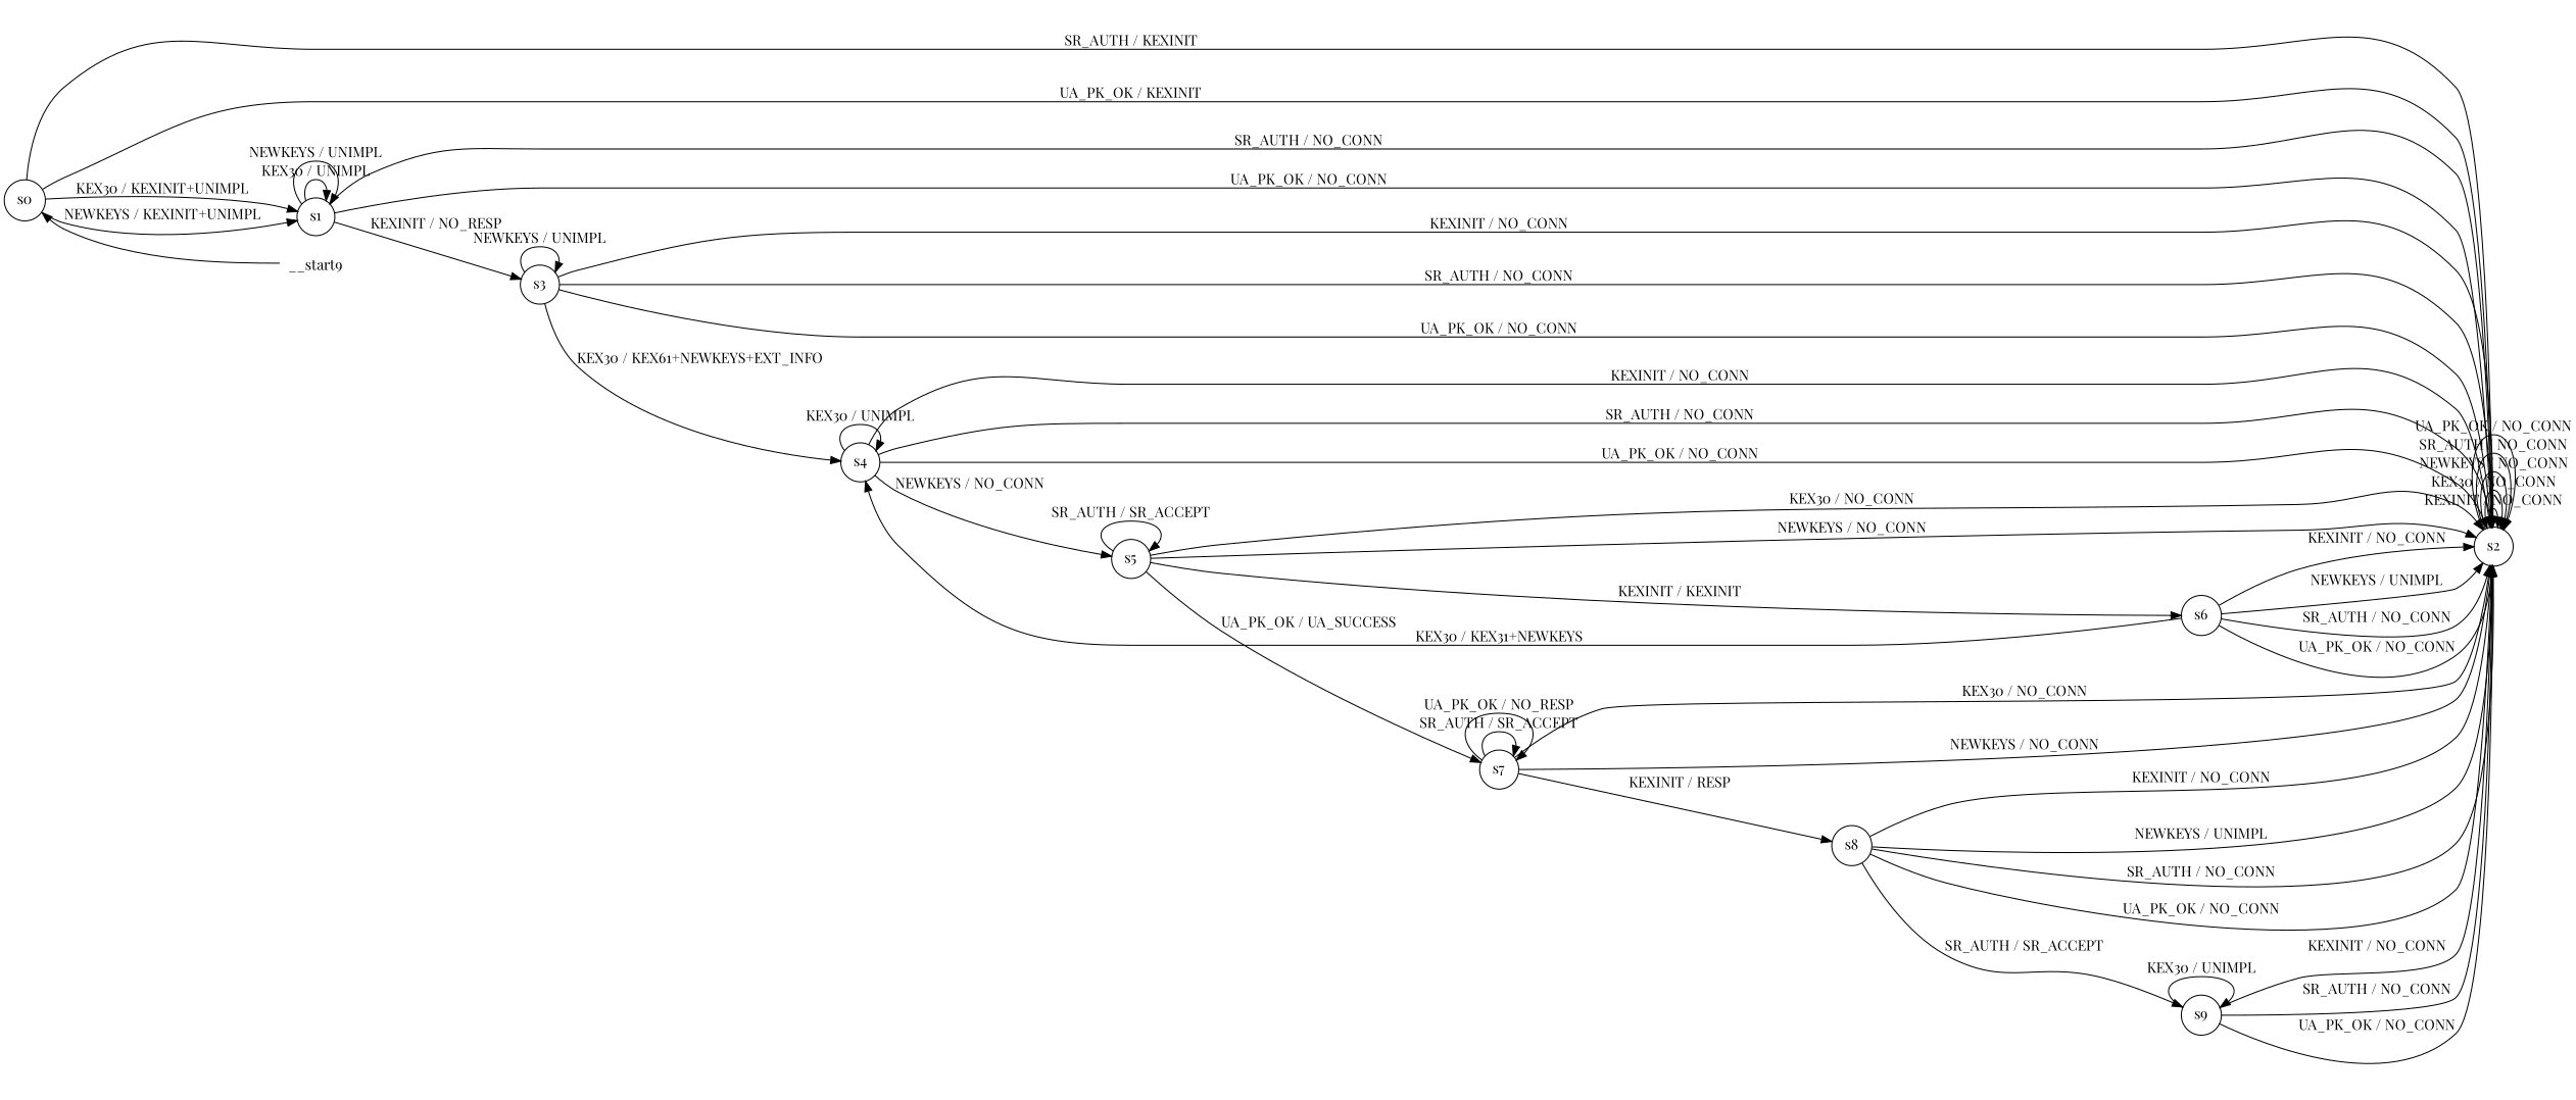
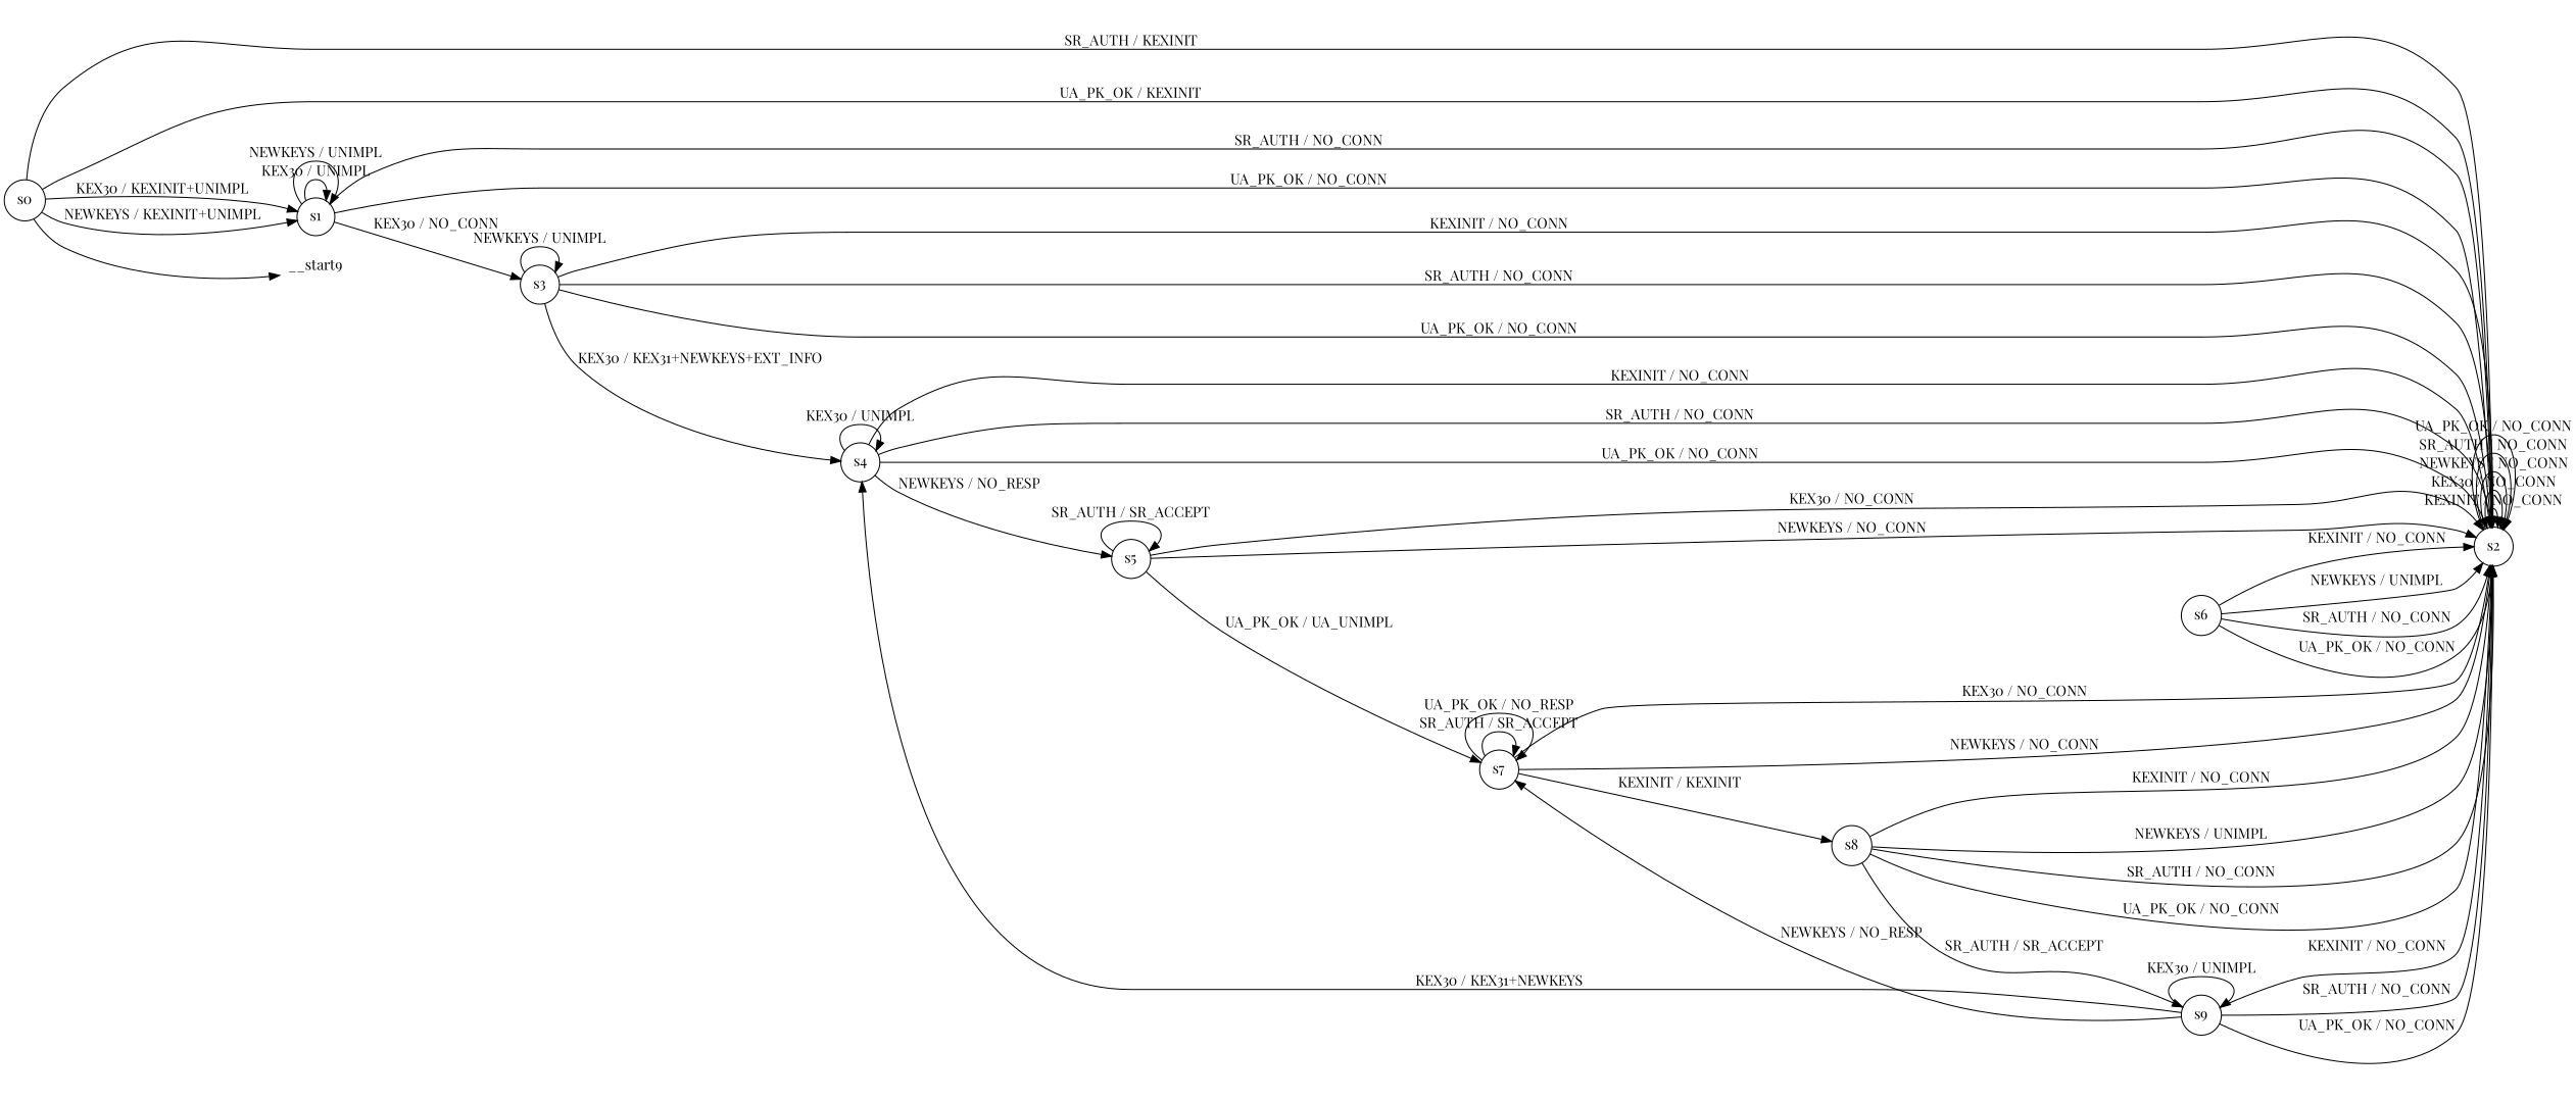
  digraph {
    fontname="Playfair Display"
    rankdir=LR
    node [fontname="Playfair Display" shape=circle]
    edge [fontname="Playfair Display"]
    n1 [label=s0]
    n2 [label=s1]
    n3 [label=s2]
    n4 [label=s3]
    n5 [label=s4]
    n6 [label=s5]
    n7 [label=s6]
    n8 [label=s7]
    n9 [label=s8]
    n10 [label=s9]
    n11 [height=0 label=__start9 shape=none width=0]
    n1 -> n2 [label="KEX30 / KEXINIT+UNIMPL"]
    n1 -> n2 [label="NEWKEYS / KEXINIT+UNIMPL"]
    n1 -> n3 [label="SR_AUTH / KEXINIT"]
    n1 -> n3 [label="UA_PK_OK / KEXINIT"]
    n2 -> n2 [label="KEX30 / UNIMPL"]
    n2 -> n2 [label="NEWKEYS / UNIMPL"]
    n2 -> n3 [label="SR_AUTH / NO_CONN"]
    n2 -> n3 [label="UA_PK_OK / NO_CONN"]
-   n2 -> n4 [label="KEXINIT / NO_RESP"]
+   n2 -> n4 [label="KEX30 / NO_CONN"]
    n3 -> n3 [label="KEXINIT / NO_CONN"]
    n3 -> n3 [label="KEX30 / NO_CONN"]
    n3 -> n3 [label="NEWKEYS / NO_CONN"]
    n3 -> n3 [label="SR_AUTH / NO_CONN"]
    n3 -> n3 [label="UA_PK_OK / NO_CONN"]
    n4 -> n3 [label="KEXINIT / NO_CONN"]
    n4 -> n3 [label="SR_AUTH / NO_CONN"]
    n4 -> n3 [label="UA_PK_OK / NO_CONN"]
    n4 -> n4 [label="NEWKEYS / UNIMPL"]
-   n4 -> n5 [label="KEX30 / KEX61+NEWKEYS+EXT_INFO"]
+   n4 -> n5 [label="KEX30 / KEX31+NEWKEYS+EXT_INFO"]
    n5 -> n3 [label="KEXINIT / NO_CONN"]
    n5 -> n3 [label="SR_AUTH / NO_CONN"]
    n5 -> n3 [label="UA_PK_OK / NO_CONN"]
    n5 -> n5 [label="KEX30 / UNIMPL"]
-   n5 -> n6 [label="NEWKEYS / NO_CONN"]
+   n5 -> n6 [label="NEWKEYS / NO_RESP"]
    n6 -> n3 [label="KEX30 / NO_CONN"]
    n6 -> n3 [label="NEWKEYS / NO_CONN"]
    n6 -> n6 [label="SR_AUTH / SR_ACCEPT"]
-   n6 -> n7 [label="KEXINIT / KEXINIT"]
-   n6 -> n8 [label="UA_PK_OK / UA_SUCCESS"]
+   n6 -> n8 [label="UA_PK_OK / UA_UNIMPL"]
    n7 -> n3 [label="KEXINIT / NO_CONN"]
    n7 -> n3 [label="NEWKEYS / UNIMPL"]
    n7 -> n3 [label="SR_AUTH / NO_CONN"]
    n7 -> n3 [label="UA_PK_OK / NO_CONN"]
-   n7 -> n5 [label="KEX30 / KEX31+NEWKEYS"]
+   n10 -> n5 [label="KEX30 / KEX31+NEWKEYS"]
    n8 -> n3 [label="KEX30 / NO_CONN"]
    n8 -> n3 [label="NEWKEYS / NO_CONN"]
    n8 -> n8 [label="SR_AUTH / SR_ACCEPT"]
    n8 -> n8 [label="UA_PK_OK / NO_RESP"]
-   n8 -> n9 [label="KEXINIT / RESP"]
+   n8 -> n9 [label="KEXINIT / KEXINIT"]
    n9 -> n3 [label="KEXINIT / NO_CONN"]
    n9 -> n3 [label="NEWKEYS / UNIMPL"]
    n9 -> n3 [label="SR_AUTH / NO_CONN"]
    n9 -> n3 [label="UA_PK_OK / NO_CONN"]
    n9 -> n10 [label="SR_AUTH / SR_ACCEPT"]
    n10 -> n3 [label="KEXINIT / NO_CONN"]
    n10 -> n3 [label="SR_AUTH / NO_CONN"]
    n10 -> n3 [label="UA_PK_OK / NO_CONN"]
+   n10 -> n8 [label="NEWKEYS / NO_RESP"]
    n10 -> n10 [label="KEX30 / UNIMPL"]
-   n11 -> n1
+   n1 -> n11
  }
